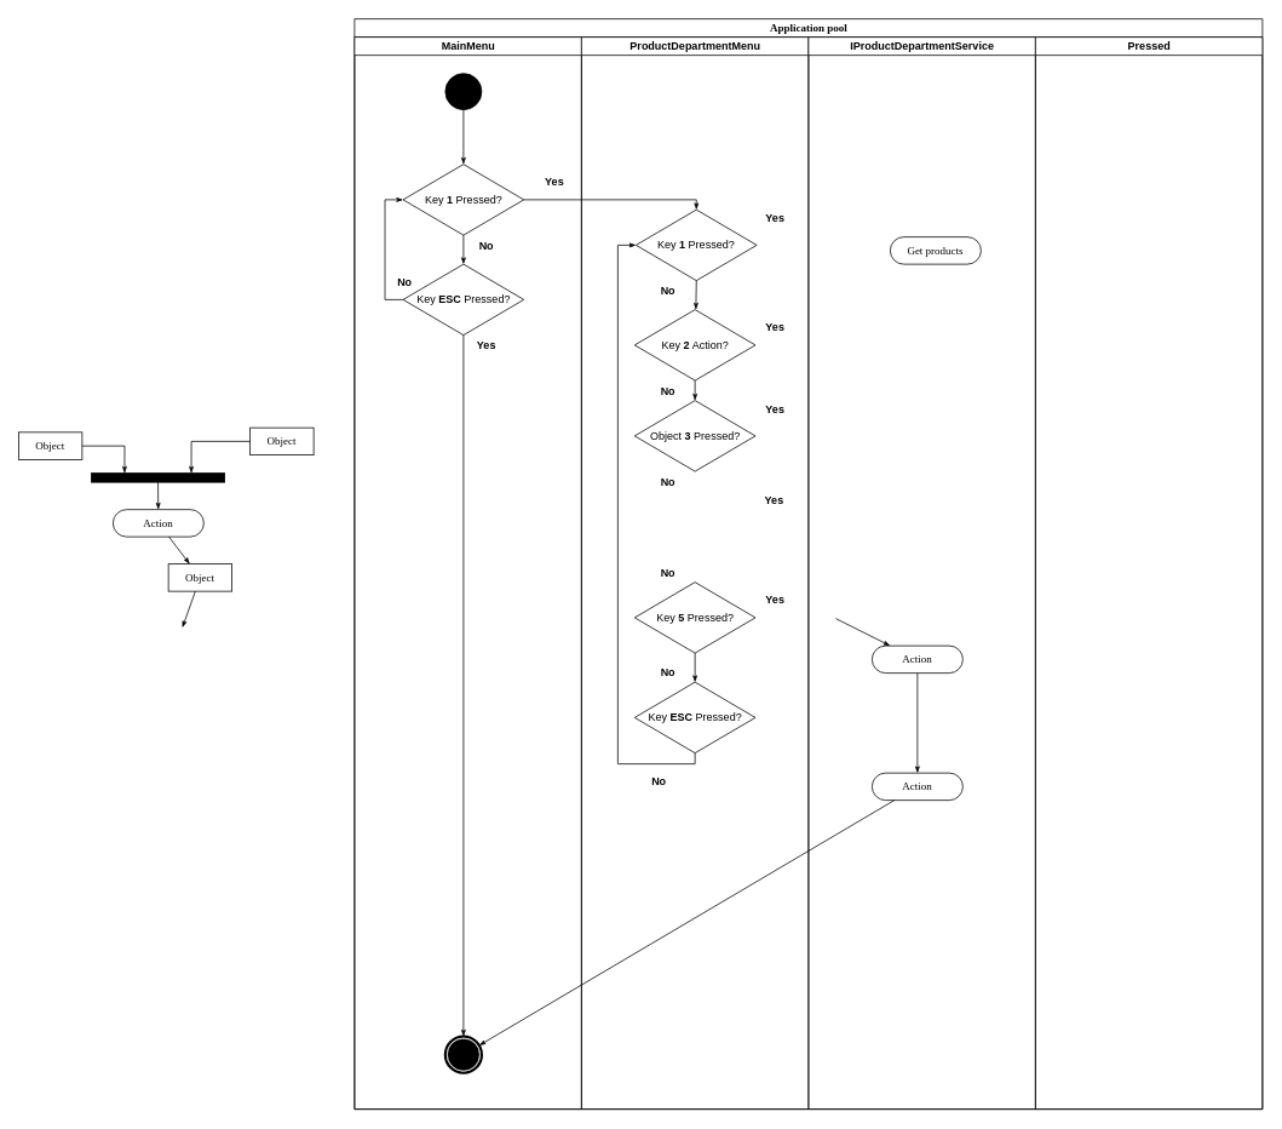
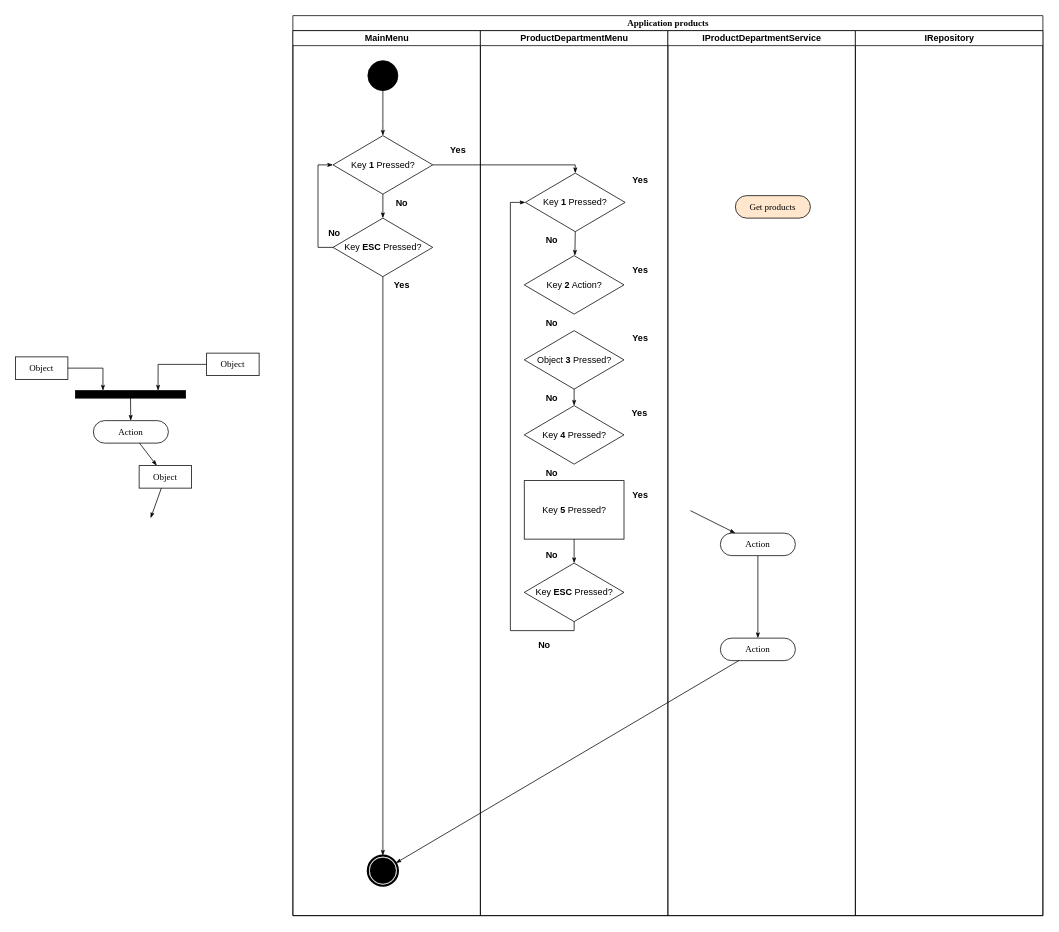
  <mxCell id="0" />
  <mxCell id="1" parent="0" />
- <mxCell id="2" value="Application pool" style="swimlane;html=1;childLayout=stackLayout;startSize=20;rounded=0;shadow=0;comic=0;labelBackgroundColor=none;strokeWidth=1;fontFamily=Verdana;fontSize=12;align=center;" parent="1" vertex="1"><mxGeometry x="390" y="20" width="1000" height="1200" as="geometry"><mxRectangle x="40" y="20" width="140" height="20" as="alternateBounds" /></mxGeometry></mxCell>
+ <mxCell id="2" value="Application products" style="swimlane;html=1;childLayout=stackLayout;startSize=20;rounded=0;shadow=0;comic=0;labelBackgroundColor=none;strokeWidth=1;fontFamily=Verdana;fontSize=12;align=center;" parent="1" vertex="1"><mxGeometry x="390" y="20" width="1000" height="1200" as="geometry"><mxRectangle x="40" y="20" width="140" height="20" as="alternateBounds" /></mxGeometry></mxCell>
  <mxCell id="3" value="MainMenu" style="swimlane;html=1;startSize=20;" parent="2" vertex="1"><mxGeometry y="20" width="250" height="1180" as="geometry"><mxRectangle y="20" width="30" height="970" as="alternateBounds" /></mxGeometry></mxCell>
  <mxCell id="4" value="" style="ellipse;whiteSpace=wrap;html=1;rounded=0;shadow=0;comic=0;labelBackgroundColor=none;strokeWidth=1;fillColor=#000000;fontFamily=Verdana;fontSize=12;align=center;" parent="3" vertex="1"><mxGeometry x="100" y="40" width="40" height="40" as="geometry" /></mxCell>
  <mxCell id="5" value="Key &lt;b&gt;1&lt;/b&gt; Pressed?" style="rhombus;whiteSpace=wrap;html=1;" vertex="1" parent="3"><mxGeometry x="53.5" y="140" width="133" height="78" as="geometry" /></mxCell>
  <mxCell id="6" value="Key &lt;b&gt;ESC &lt;/b&gt;Pressed?" style="rhombus;whiteSpace=wrap;html=1;" vertex="1" parent="3"><mxGeometry x="53.5" y="250" width="133" height="78" as="geometry" /></mxCell>
  <mxCell id="7" style="edgeStyle=none;rounded=0;html=1;labelBackgroundColor=none;startArrow=none;startFill=0;startSize=5;endArrow=classicThin;endFill=1;endSize=5;jettySize=auto;orthogonalLoop=1;strokeWidth=1;fontFamily=Verdana;fontSize=12;exitX=0.5;exitY=1;exitDx=0;exitDy=0;" parent="3" source="5" target="6" edge="1"><mxGeometry relative="1" as="geometry" /></mxCell>
  <mxCell id="8" value="No" style="text;html=1;align=center;verticalAlign=middle;resizable=0;points=[];autosize=1;fontStyle=1" vertex="1" parent="3"><mxGeometry x="130" y="220" width="30" height="20" as="geometry" /></mxCell>
  <mxCell id="9" value="Yes" style="text;html=1;align=center;verticalAlign=middle;resizable=0;points=[];autosize=1;fontStyle=1" vertex="1" parent="3"><mxGeometry x="200" y="150" width="40" height="20" as="geometry" /></mxCell>
  <mxCell id="10" style="edgeStyle=orthogonalEdgeStyle;rounded=0;html=1;labelBackgroundColor=none;startArrow=none;startFill=0;startSize=5;endArrow=classicThin;endFill=1;endSize=5;jettySize=auto;orthogonalLoop=1;strokeWidth=1;fontFamily=Verdana;fontSize=12;exitX=0;exitY=0.5;exitDx=0;exitDy=0;entryX=0;entryY=0.5;entryDx=0;entryDy=0;" edge="1" parent="3" source="6" target="5"><mxGeometry relative="1" as="geometry"><mxPoint x="130" y="228" as="sourcePoint" /><mxPoint x="40" y="170" as="targetPoint" /></mxGeometry></mxCell>
  <mxCell id="11" value="No" style="text;html=1;align=center;verticalAlign=middle;resizable=0;points=[];autosize=1;fontStyle=1" vertex="1" parent="3"><mxGeometry x="40" y="260" width="30" height="20" as="geometry" /></mxCell>
  <mxCell id="12" value="" style="shape=mxgraph.bpmn.shape;html=1;verticalLabelPosition=bottom;labelBackgroundColor=#ffffff;verticalAlign=top;perimeter=ellipsePerimeter;outline=end;symbol=terminate;rounded=0;shadow=0;comic=0;strokeWidth=1;fontFamily=Verdana;fontSize=12;align=center;" parent="3" vertex="1"><mxGeometry x="100" y="1100" width="40" height="40" as="geometry" /></mxCell>
  <mxCell id="13" style="edgeStyle=orthogonalEdgeStyle;rounded=0;html=1;labelBackgroundColor=none;startArrow=none;startFill=0;startSize=5;endArrow=classicThin;endFill=1;endSize=5;jettySize=auto;orthogonalLoop=1;strokeWidth=1;fontFamily=Verdana;fontSize=12;exitX=0.5;exitY=1;exitDx=0;exitDy=0;entryX=0.5;entryY=0;entryDx=0;entryDy=0;" edge="1" parent="3" source="6" target="12"><mxGeometry relative="1" as="geometry"><mxPoint x="196.5" y="189" as="sourcePoint" /><mxPoint x="187" y="630" as="targetPoint" /><Array as="points" /></mxGeometry></mxCell>
  <mxCell id="14" value="Yes" style="text;html=1;align=center;verticalAlign=middle;resizable=0;points=[];autosize=1;fontStyle=1" vertex="1" parent="3"><mxGeometry x="125" y="330" width="40" height="20" as="geometry" /></mxCell>
  <mxCell id="15" value="ProductDepartmentMenu" style="swimlane;html=1;startSize=20;" parent="2" vertex="1"><mxGeometry x="250" y="20" width="250" height="1180" as="geometry" /></mxCell>
  <mxCell id="16" value="Key &lt;b&gt;1&lt;/b&gt; Pressed?" style="rhombus;whiteSpace=wrap;html=1;" vertex="1" parent="15"><mxGeometry x="60" y="190" width="133" height="78" as="geometry" /></mxCell>
  <mxCell id="17" value="Key &lt;b&gt;ESC &lt;/b&gt;Pressed?" style="rhombus;whiteSpace=wrap;html=1;" vertex="1" parent="15"><mxGeometry x="58.5" y="710" width="133" height="78" as="geometry" /></mxCell>
  <mxCell id="18" style="edgeStyle=none;rounded=0;html=1;labelBackgroundColor=none;startArrow=none;startFill=0;startSize=5;endArrow=classicThin;endFill=1;endSize=5;jettySize=auto;orthogonalLoop=1;strokeWidth=1;fontFamily=Verdana;fontSize=12;exitX=0.5;exitY=1;exitDx=0;exitDy=0;" edge="1" parent="15" source="16"><mxGeometry relative="1" as="geometry"><mxPoint x="126" y="300" as="targetPoint" /></mxGeometry></mxCell>
  <mxCell id="19" style="edgeStyle=orthogonalEdgeStyle;rounded=0;html=1;labelBackgroundColor=none;startArrow=none;startFill=0;startSize=5;endArrow=classicThin;endFill=1;endSize=5;jettySize=auto;orthogonalLoop=1;strokeWidth=1;fontFamily=Verdana;fontSize=12;entryX=0;entryY=0.5;entryDx=0;entryDy=0;exitX=0.5;exitY=1;exitDx=0;exitDy=0;" edge="1" parent="15" source="17" target="16"><mxGeometry relative="1" as="geometry"><mxPoint x="50" y="378" as="sourcePoint" /><mxPoint x="6.5" y="180" as="targetPoint" /><Array as="points"><mxPoint x="125" y="800" /><mxPoint x="40" y="800" /><mxPoint x="40" y="229" /></Array></mxGeometry></mxCell>
  <mxCell id="20" value="Key &lt;b&gt;2&lt;/b&gt; Action?" style="rhombus;whiteSpace=wrap;html=1;" vertex="1" parent="15"><mxGeometry x="58.5" y="300" width="133" height="78" as="geometry" /></mxCell>
  <mxCell id="21" value="Object &lt;b&gt;3&lt;/b&gt;&amp;nbsp;Pressed?" style="rhombus;whiteSpace=wrap;html=1;" vertex="1" parent="15"><mxGeometry x="58.5" y="400" width="133" height="78" as="geometry" /></mxCell>
- <mxCell id="23" value="Key &lt;b&gt;5&lt;/b&gt;&amp;nbsp;Pressed?" style="rhombus;whiteSpace=wrap;html=1;" vertex="1" parent="15"><mxGeometry x="58.5" y="600" width="133" height="78" as="geometry" /></mxCell>
+ <mxCell id="22" value="Key &lt;b&gt;4&lt;/b&gt;&amp;nbsp;Pressed?" style="rhombus;whiteSpace=wrap;html=1;" vertex="1" parent="15"><mxGeometry x="58.5" y="500" width="133" height="78" as="geometry" /></mxCell>
+ <mxCell id="23" value="Key &lt;b&gt;5&lt;/b&gt;&amp;nbsp;Pressed?" style="whiteSpace=wrap;html=1;rounded=0;" vertex="1" parent="15"><mxGeometry x="58.5" y="600" width="133" height="78" as="geometry" /></mxCell>
  <mxCell id="24" value="No" style="text;html=1;align=center;verticalAlign=middle;resizable=0;points=[];autosize=1;fontStyle=1" vertex="1" parent="15"><mxGeometry x="70" y="810" width="30" height="20" as="geometry" /></mxCell>
  <mxCell id="25" value="Yes" style="text;html=1;align=center;verticalAlign=middle;resizable=0;points=[];autosize=1;fontStyle=1" vertex="1" parent="15"><mxGeometry x="193" y="190" width="40" height="20" as="geometry" /></mxCell>
  <mxCell id="26" value="Yes" style="text;html=1;align=center;verticalAlign=middle;resizable=0;points=[];autosize=1;fontStyle=1" vertex="1" parent="15"><mxGeometry x="193" y="310" width="40" height="20" as="geometry" /></mxCell>
  <mxCell id="27" value="Yes" style="text;html=1;align=center;verticalAlign=middle;resizable=0;points=[];autosize=1;fontStyle=1" vertex="1" parent="15"><mxGeometry x="193" y="400" width="40" height="20" as="geometry" /></mxCell>
  <mxCell id="28" value="Yes" style="text;html=1;align=center;verticalAlign=middle;resizable=0;points=[];autosize=1;fontStyle=1" vertex="1" parent="15"><mxGeometry x="191.5" y="500" width="40" height="20" as="geometry" /></mxCell>
  <mxCell id="29" value="Yes" style="text;html=1;align=center;verticalAlign=middle;resizable=0;points=[];autosize=1;fontStyle=1" vertex="1" parent="15"><mxGeometry x="193" y="610" width="40" height="20" as="geometry" /></mxCell>
- <mxCell id="30" style="edgeStyle=none;rounded=0;html=1;labelBackgroundColor=none;startArrow=none;startFill=0;startSize=5;endArrow=classicThin;endFill=1;endSize=5;jettySize=auto;orthogonalLoop=1;strokeWidth=1;fontFamily=Verdana;fontSize=12;exitX=0.5;exitY=1;exitDx=0;exitDy=0;entryX=0.5;entryY=0;entryDx=0;entryDy=0;" edge="1" parent="15" source="20" target="21"><mxGeometry relative="1" as="geometry"><mxPoint x="136.5" y="278" as="sourcePoint" /><mxPoint x="136" y="310" as="targetPoint" /></mxGeometry></mxCell>
+ <mxCell id="31" style="edgeStyle=none;rounded=0;html=1;labelBackgroundColor=none;startArrow=none;startFill=0;startSize=5;endArrow=classicThin;endFill=1;endSize=5;jettySize=auto;orthogonalLoop=1;strokeWidth=1;fontFamily=Verdana;fontSize=12;exitX=0.5;exitY=1;exitDx=0;exitDy=0;entryX=0.5;entryY=0;entryDx=0;entryDy=0;" edge="1" parent="15" source="21" target="22"><mxGeometry relative="1" as="geometry"><mxPoint x="135" y="388" as="sourcePoint" /><mxPoint x="135" y="410" as="targetPoint" /></mxGeometry></mxCell>
  <mxCell id="32" style="edgeStyle=none;rounded=0;html=1;labelBackgroundColor=none;startArrow=none;startFill=0;startSize=5;endArrow=classicThin;endFill=1;endSize=5;jettySize=auto;orthogonalLoop=1;strokeWidth=1;fontFamily=Verdana;fontSize=12;exitX=0.5;exitY=1;exitDx=0;exitDy=0;entryX=0.5;entryY=0;entryDx=0;entryDy=0;" edge="1" parent="15" source="23" target="17"><mxGeometry relative="1" as="geometry"><mxPoint x="135" y="488" as="sourcePoint" /><mxPoint x="135" y="510" as="targetPoint" /></mxGeometry></mxCell>
  <mxCell id="33" value="No" style="text;html=1;align=center;verticalAlign=middle;resizable=0;points=[];autosize=1;fontStyle=1" vertex="1" parent="15"><mxGeometry x="80" y="270" width="30" height="20" as="geometry" /></mxCell>
  <mxCell id="34" value="No" style="text;html=1;align=center;verticalAlign=middle;resizable=0;points=[];autosize=1;fontStyle=1" vertex="1" parent="15"><mxGeometry x="80" y="380" width="30" height="20" as="geometry" /></mxCell>
  <mxCell id="35" value="No" style="text;html=1;align=center;verticalAlign=middle;resizable=0;points=[];autosize=1;fontStyle=1" vertex="1" parent="15"><mxGeometry x="80" y="480" width="30" height="20" as="geometry" /></mxCell>
  <mxCell id="36" value="No" style="text;html=1;align=center;verticalAlign=middle;resizable=0;points=[];autosize=1;fontStyle=1" vertex="1" parent="15"><mxGeometry x="80" y="580" width="30" height="20" as="geometry" /></mxCell>
  <mxCell id="37" value="No" style="text;html=1;align=center;verticalAlign=middle;resizable=0;points=[];autosize=1;fontStyle=1" vertex="1" parent="15"><mxGeometry x="80" y="690" width="30" height="20" as="geometry" /></mxCell>
  <mxCell id="38" value="IProductDepartmentService" style="swimlane;html=1;startSize=20;" parent="2" vertex="1"><mxGeometry x="500" y="20" width="250" height="1180" as="geometry" /></mxCell>
  <mxCell id="39" style="edgeStyle=none;rounded=0;html=1;labelBackgroundColor=none;startArrow=none;startFill=0;startSize=5;endArrow=classicThin;endFill=1;endSize=5;jettySize=auto;orthogonalLoop=1;strokeWidth=1;fontFamily=Verdana;fontSize=12" parent="38" target="41" edge="1"><mxGeometry relative="1" as="geometry"><mxPoint x="30" y="640" as="sourcePoint" /></mxGeometry></mxCell>
  <mxCell id="40" style="edgeStyle=none;rounded=0;html=1;labelBackgroundColor=none;startArrow=none;startFill=0;startSize=5;endArrow=classicThin;endFill=1;endSize=5;jettySize=auto;orthogonalLoop=1;strokeWidth=1;fontFamily=Verdana;fontSize=12" parent="38" source="41" target="42" edge="1"><mxGeometry relative="1" as="geometry" /></mxCell>
  <mxCell id="41" value="Action" style="rounded=1;whiteSpace=wrap;html=1;shadow=0;comic=0;labelBackgroundColor=none;strokeWidth=1;fontFamily=Verdana;fontSize=12;align=center;arcSize=50;" parent="38" vertex="1"><mxGeometry x="70" y="670" width="100" height="30" as="geometry" /></mxCell>
  <mxCell id="42" value="Action" style="rounded=1;whiteSpace=wrap;html=1;shadow=0;comic=0;labelBackgroundColor=none;strokeWidth=1;fontFamily=Verdana;fontSize=12;align=center;arcSize=50;" parent="38" vertex="1"><mxGeometry x="70" y="810" width="100" height="30" as="geometry" /></mxCell>
- <mxCell id="43" value="Get products" style="rounded=1;whiteSpace=wrap;html=1;shadow=0;comic=0;labelBackgroundColor=none;strokeWidth=1;fontFamily=Verdana;fontSize=12;align=center;arcSize=50;" parent="38" vertex="1"><mxGeometry x="90" y="220" width="100" height="30" as="geometry" /></mxCell>
+ <mxCell id="43" value="Get products" style="rounded=1;whiteSpace=wrap;html=1;shadow=0;comic=0;labelBackgroundColor=none;strokeWidth=1;fontFamily=Verdana;fontSize=12;align=center;arcSize=50;fillColor=#ffe6cc;" parent="38" vertex="1"><mxGeometry x="90" y="220" width="100" height="30" as="geometry" /></mxCell>
  <mxCell id="44" style="edgeStyle=orthogonalEdgeStyle;rounded=0;html=1;labelBackgroundColor=none;startArrow=none;startFill=0;startSize=5;endArrow=classicThin;endFill=1;endSize=5;jettySize=auto;orthogonalLoop=1;strokeWidth=1;fontFamily=Verdana;fontSize=12" parent="2" source="4" edge="1"><mxGeometry relative="1" as="geometry"><mxPoint x="120" y="160" as="targetPoint" /><Array as="points"><mxPoint x="120" y="145" /></Array></mxGeometry></mxCell>
- <mxCell id="45" value="Pressed" style="swimlane;html=1;startSize=20;" vertex="1" parent="2"><mxGeometry x="750" y="20" width="250" height="1180" as="geometry" /></mxCell>
+ <mxCell id="45" value="IRepository" style="swimlane;html=1;startSize=20;" vertex="1" parent="2"><mxGeometry x="750" y="20" width="250" height="1180" as="geometry" /></mxCell>
  <mxCell id="46" style="edgeStyle=none;rounded=0;html=1;labelBackgroundColor=none;startArrow=none;startFill=0;startSize=5;endArrow=classicThin;endFill=1;endSize=5;jettySize=auto;orthogonalLoop=1;strokeWidth=1;fontFamily=Verdana;fontSize=12" parent="2" source="42" target="12" edge="1"><mxGeometry relative="1" as="geometry" /></mxCell>
  <mxCell id="47" style="edgeStyle=orthogonalEdgeStyle;rounded=0;html=1;labelBackgroundColor=none;startArrow=none;startFill=0;startSize=5;endArrow=classicThin;endFill=1;endSize=5;jettySize=auto;orthogonalLoop=1;strokeWidth=1;fontFamily=Verdana;fontSize=12;exitX=1;exitY=0.5;exitDx=0;exitDy=0;entryX=0.5;entryY=0;entryDx=0;entryDy=0;" parent="2" source="5" target="16" edge="1"><mxGeometry relative="1" as="geometry"><mxPoint x="162.727" y="330" as="sourcePoint" /><mxPoint x="220" y="240" as="targetPoint" /><Array as="points"><mxPoint x="377" y="199" /></Array></mxGeometry></mxCell>
  <mxCell id="48" value="Object" style="rounded=0;whiteSpace=wrap;html=1;shadow=0;comic=0;labelBackgroundColor=none;strokeWidth=1;fontFamily=Verdana;fontSize=12;align=center;arcSize=50;" parent="1" vertex="1"><mxGeometry x="20" y="475" width="70" height="30" as="geometry" /></mxCell>
  <mxCell id="49" value="" style="whiteSpace=wrap;html=1;rounded=0;shadow=0;comic=0;labelBackgroundColor=none;strokeWidth=1;fillColor=#000000;fontFamily=Verdana;fontSize=12;align=center;rotation=0;" parent="1" vertex="1"><mxGeometry x="100" y="520" width="147" height="10" as="geometry" /></mxCell>
  <mxCell id="50" value="Action" style="rounded=1;whiteSpace=wrap;html=1;shadow=0;comic=0;labelBackgroundColor=none;strokeWidth=1;fontFamily=Verdana;fontSize=12;align=center;arcSize=50;" parent="1" vertex="1"><mxGeometry x="124" y="560" width="100" height="30" as="geometry" /></mxCell>
  <mxCell id="51" value="Object" style="rounded=0;whiteSpace=wrap;html=1;shadow=0;comic=0;labelBackgroundColor=none;strokeWidth=1;fontFamily=Verdana;fontSize=12;align=center;arcSize=50;" parent="1" vertex="1"><mxGeometry x="275" y="470" width="70" height="30" as="geometry" /></mxCell>
  <mxCell id="52" style="edgeStyle=orthogonalEdgeStyle;rounded=0;html=1;entryX=0.75;entryY=0;labelBackgroundColor=none;startArrow=none;startFill=0;startSize=5;endArrow=classicThin;endFill=1;endSize=5;jettySize=auto;orthogonalLoop=1;strokeWidth=1;fontFamily=Verdana;fontSize=12" parent="1" source="51" target="49" edge="1"><mxGeometry relative="1" as="geometry" /></mxCell>
  <mxCell id="53" style="edgeStyle=orthogonalEdgeStyle;rounded=0;html=1;entryX=0.25;entryY=0;labelBackgroundColor=none;startArrow=none;startFill=0;startSize=5;endArrow=classicThin;endFill=1;endSize=5;jettySize=auto;orthogonalLoop=1;strokeWidth=1;fontFamily=Verdana;fontSize=12" parent="1" source="48" target="49" edge="1"><mxGeometry relative="1" as="geometry" /></mxCell>
  <mxCell id="54" value="Object" style="rounded=0;whiteSpace=wrap;html=1;shadow=0;comic=0;labelBackgroundColor=none;strokeWidth=1;fontFamily=Verdana;fontSize=12;align=center;arcSize=50;" parent="1" vertex="1"><mxGeometry x="185" y="620" width="70" height="30" as="geometry" /></mxCell>
  <mxCell id="55" style="edgeStyle=none;rounded=0;html=1;labelBackgroundColor=none;startArrow=none;startFill=0;startSize=5;endArrow=classicThin;endFill=1;endSize=5;jettySize=auto;orthogonalLoop=1;strokeWidth=1;fontFamily=Verdana;fontSize=12" parent="1" source="50" target="54" edge="1"><mxGeometry relative="1" as="geometry" /></mxCell>
  <mxCell id="56" style="edgeStyle=none;rounded=0;html=1;labelBackgroundColor=none;startArrow=none;startFill=0;startSize=5;endArrow=classicThin;endFill=1;endSize=5;jettySize=auto;orthogonalLoop=1;strokeWidth=1;fontFamily=Verdana;fontSize=12" parent="1" source="54" edge="1"><mxGeometry relative="1" as="geometry"><mxPoint x="200.357" y="690" as="targetPoint" /></mxGeometry></mxCell>
  <mxCell id="57" style="edgeStyle=none;rounded=0;html=1;labelBackgroundColor=none;startArrow=none;startFill=0;startSize=5;endArrow=classicThin;endFill=1;endSize=5;jettySize=auto;orthogonalLoop=1;strokeWidth=1;fontFamily=Verdana;fontSize=12" parent="1" source="49" target="50" edge="1"><mxGeometry relative="1" as="geometry" /></mxCell>
